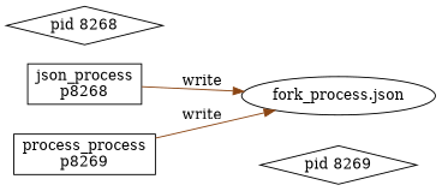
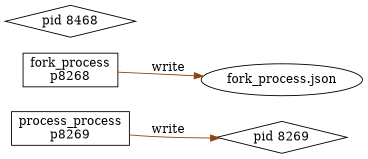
  strict digraph {
    rankdir=LR
    node [shape=diamond]
    edge [color=saddlebrown]
    n1 [label="fork_process.json" shape=""]
-   n2 [label="pid 8268"]
-   n3 [label="json_process\np8268" shape=box]
+   n2 [label="pid 8468"]
+   n3 [label="fork_process\np8268" shape=box]
    n4 [label="pid 8269"]
    n5 [label="process_process\np8269" shape=box]
    n3 -> n1 [label=write]
-   n5 -> n1 [label=write]
+   n5 -> n4 [label=write]
  }
